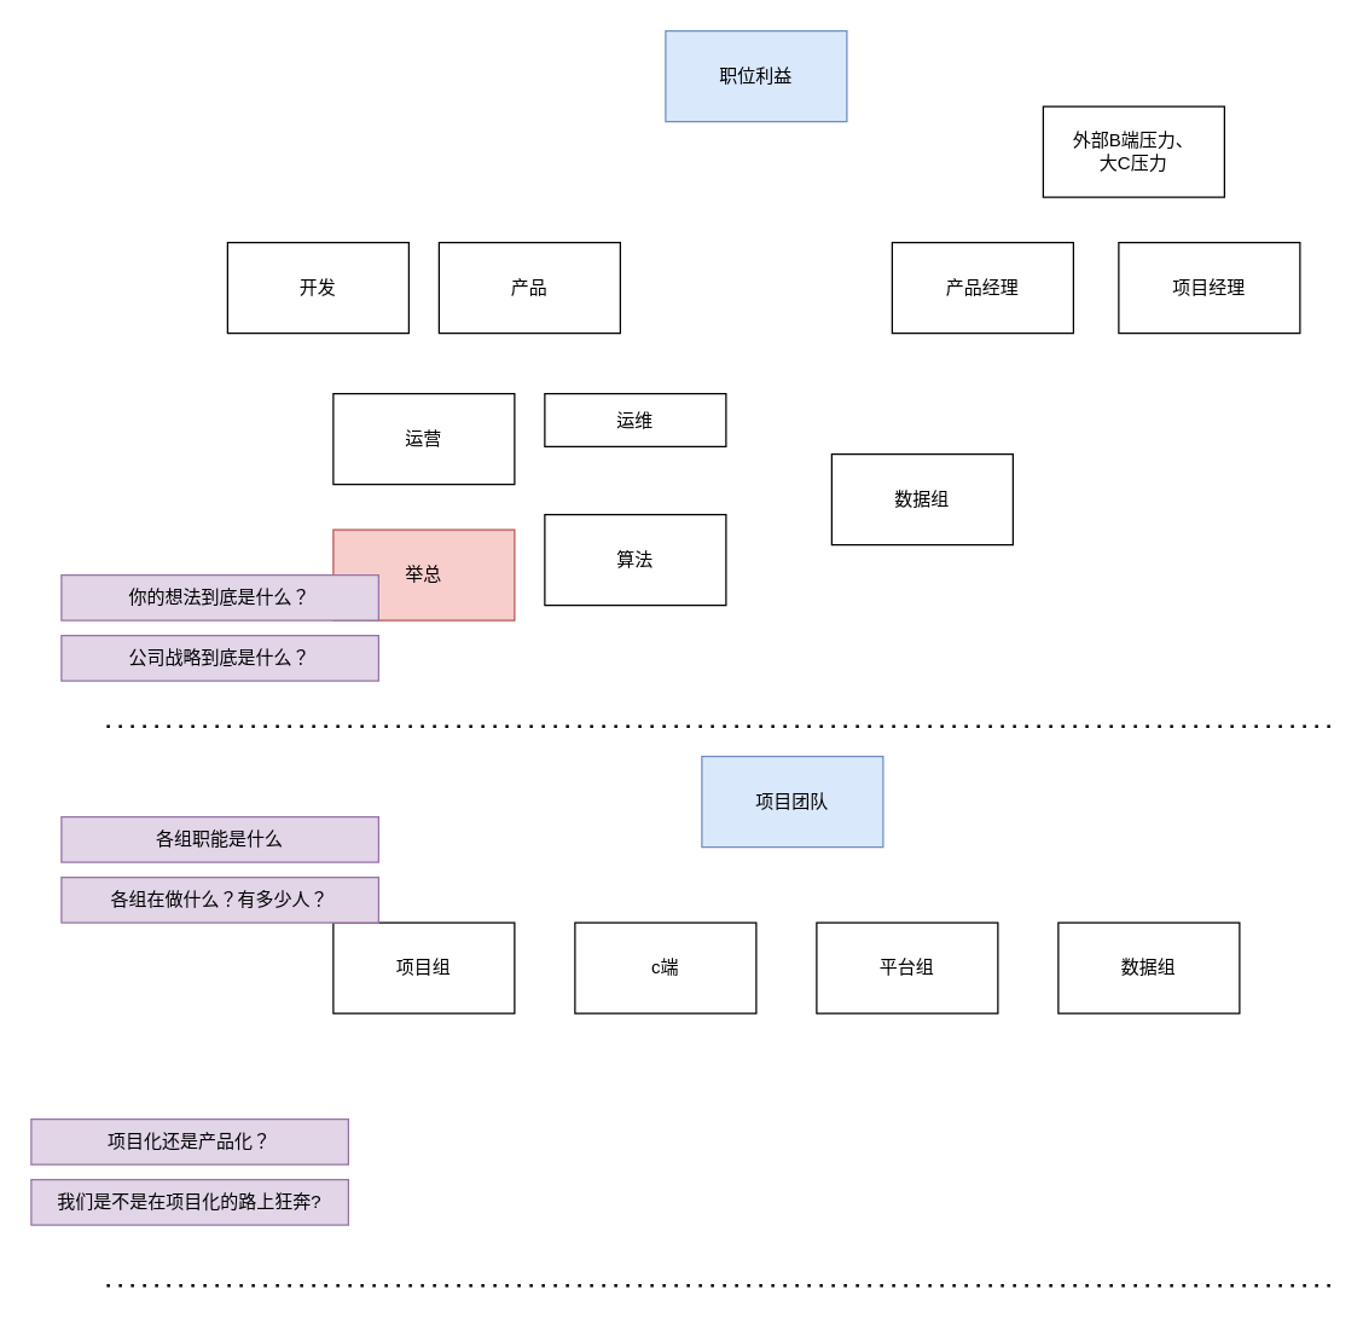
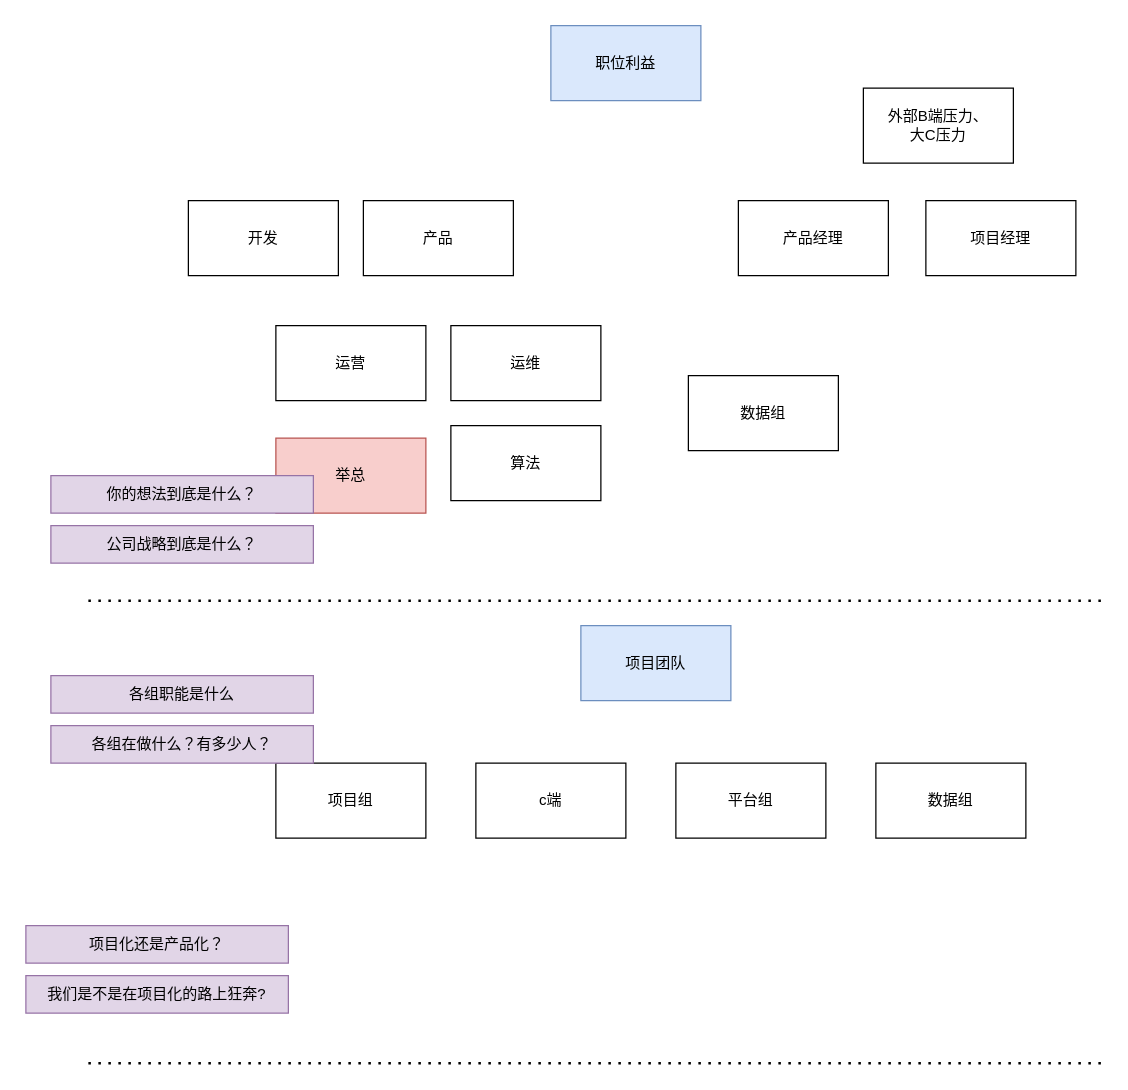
  <mxCell id="0" />
  <mxCell id="1" parent="0" />
  <mxCell id="2" value="职位利益" style="rounded=0;whiteSpace=wrap;html=1;fillColor=#dae8fc;strokeColor=#6c8ebf;" vertex="1" parent="1"><mxGeometry x="440" y="20" width="120" height="60" as="geometry" /></mxCell>
  <mxCell id="3" value="开发" style="rounded=0;whiteSpace=wrap;html=1;" vertex="1" parent="1"><mxGeometry x="150" y="160" width="120" height="60" as="geometry" /></mxCell>
  <mxCell id="4" value="产品" style="rounded=0;whiteSpace=wrap;html=1;" vertex="1" parent="1"><mxGeometry x="290" y="160" width="120" height="60" as="geometry" /></mxCell>
  <mxCell id="5" value="项目经理" style="rounded=0;whiteSpace=wrap;html=1;" vertex="1" parent="1"><mxGeometry x="740" y="160" width="120" height="60" as="geometry" /></mxCell>
  <mxCell id="6" value="产品经理" style="rounded=0;whiteSpace=wrap;html=1;" vertex="1" parent="1"><mxGeometry x="590" y="160" width="120" height="60" as="geometry" /></mxCell>
  <mxCell id="7" value="运营" style="rounded=0;whiteSpace=wrap;html=1;" vertex="1" parent="1"><mxGeometry x="220" y="260" width="120" height="60" as="geometry" /></mxCell>
- <mxCell id="8" value="运维" style="rounded=0;whiteSpace=wrap;html=1;" vertex="1" parent="1"><mxGeometry x="360" y="260" width="120" height="35" as="geometry" /></mxCell>
+ <mxCell id="8" value="运维" style="rounded=0;whiteSpace=wrap;html=1;" vertex="1" parent="1"><mxGeometry x="360" y="260" width="120" height="60" as="geometry" /></mxCell>
  <mxCell id="9" value="举总" style="rounded=0;whiteSpace=wrap;html=1;fillColor=#f8cecc;strokeColor=#b85450;" vertex="1" parent="1"><mxGeometry x="220" y="350" width="120" height="60" as="geometry" /></mxCell>
  <mxCell id="10" value="算法" style="rounded=0;whiteSpace=wrap;html=1;" vertex="1" parent="1"><mxGeometry x="360" y="340" width="120" height="60" as="geometry" /></mxCell>
  <mxCell id="11" value="项目团队" style="rounded=0;whiteSpace=wrap;html=1;fillColor=#dae8fc;strokeColor=#6c8ebf;" vertex="1" parent="1"><mxGeometry x="464" y="500" width="120" height="60" as="geometry" /></mxCell>
  <mxCell id="12" value="项目组" style="rounded=0;whiteSpace=wrap;html=1;" vertex="1" parent="1"><mxGeometry x="220" y="610" width="120" height="60" as="geometry" /></mxCell>
  <mxCell id="13" value="c端" style="rounded=0;whiteSpace=wrap;html=1;" vertex="1" parent="1"><mxGeometry x="380" y="610" width="120" height="60" as="geometry" /></mxCell>
  <mxCell id="14" value="你的想法到底是什么？" style="text;html=1;strokeColor=#9673a6;fillColor=#e1d5e7;align=center;verticalAlign=middle;whiteSpace=wrap;rounded=0;" vertex="1" parent="1"><mxGeometry x="40" y="380" width="210" height="30" as="geometry" /></mxCell>
  <mxCell id="15" value="公司战略到底是什么？" style="text;html=1;strokeColor=#9673a6;fillColor=#e1d5e7;align=center;verticalAlign=middle;whiteSpace=wrap;rounded=0;" vertex="1" parent="1"><mxGeometry x="40" y="420" width="210" height="30" as="geometry" /></mxCell>
  <mxCell id="16" value="平台组" style="rounded=0;whiteSpace=wrap;html=1;" vertex="1" parent="1"><mxGeometry x="540" y="610" width="120" height="60" as="geometry" /></mxCell>
  <mxCell id="17" value="数据组" style="rounded=0;whiteSpace=wrap;html=1;" vertex="1" parent="1"><mxGeometry x="550" y="300" width="120" height="60" as="geometry" /></mxCell>
  <mxCell id="18" value="各组职能是什么" style="text;html=1;strokeColor=#9673a6;fillColor=#e1d5e7;align=center;verticalAlign=middle;whiteSpace=wrap;rounded=0;" vertex="1" parent="1"><mxGeometry x="40" y="540" width="210" height="30" as="geometry" /></mxCell>
  <mxCell id="19" value="数据组" style="rounded=0;whiteSpace=wrap;html=1;" vertex="1" parent="1"><mxGeometry x="700" y="610" width="120" height="60" as="geometry" /></mxCell>
  <mxCell id="20" value="" style="endArrow=none;dashed=1;html=1;dashPattern=1 3;strokeWidth=2;rounded=0;" edge="1" parent="1"><mxGeometry width="50" height="50" relative="1" as="geometry"><mxPoint x="70" y="480" as="sourcePoint" /><mxPoint x="880" y="480" as="targetPoint" /></mxGeometry></mxCell>
  <mxCell id="21" value="项目化还是产品化？" style="text;html=1;strokeColor=#9673a6;fillColor=#e1d5e7;align=center;verticalAlign=middle;whiteSpace=wrap;rounded=0;" vertex="1" parent="1"><mxGeometry x="20" y="740" width="210" height="30" as="geometry" /></mxCell>
  <mxCell id="22" value="我们是不是在项目化的路上狂奔?&lt;span style=&quot;color: rgba(0, 0, 0, 0); font-family: monospace; font-size: 0px; text-align: start;&quot;&gt;%3CmxGraphModel%3E%3Croot%3E%3CmxCell%20id%3D%220%22%2F%3E%3CmxCell%20id%3D%221%22%20parent%3D%220%22%2F%3E%3CmxCell%20id%3D%222%22%20value%3D%22%E9%A1%B9%E7%9B%AE%E5%8C%96%E8%BF%98%E6%98%AF%E4%BA%A7%E5%93%81%E5%8C%96%EF%BC%9F%22%20style%3D%22text%3Bhtml%3D1%3BstrokeColor%3D%239673a6%3BfillColor%3D%23e1d5e7%3Balign%3Dcenter%3BverticalAlign%3Dmiddle%3BwhiteSpace%3Dwrap%3Brounded%3D0%3B%22%20vertex%3D%221%22%20parent%3D%221%22%3E%3CmxGeometry%20x%3D%22-90%22%20y%3D%22850%22%20width%3D%22210%22%20height%3D%2230%22%20as%3D%22geometry%22%2F%3E%3C%2FmxCell%3E%3C%2Froot%3E%3C%2FmxGraphModel%3E？&lt;/span&gt;" style="text;html=1;strokeColor=#9673a6;fillColor=#e1d5e7;align=center;verticalAlign=middle;whiteSpace=wrap;rounded=0;" vertex="1" parent="1"><mxGeometry x="20" y="780" width="210" height="30" as="geometry" /></mxCell>
  <mxCell id="23" value="各组在做什么？有多少人？" style="text;html=1;strokeColor=#9673a6;fillColor=#e1d5e7;align=center;verticalAlign=middle;whiteSpace=wrap;rounded=0;" vertex="1" parent="1"><mxGeometry x="40" y="580" width="210" height="30" as="geometry" /></mxCell>
  <mxCell id="24" value="" style="endArrow=none;dashed=1;html=1;dashPattern=1 3;strokeWidth=2;rounded=0;" edge="1" parent="1"><mxGeometry width="50" height="50" relative="1" as="geometry"><mxPoint x="70" y="850" as="sourcePoint" /><mxPoint x="880" y="850" as="targetPoint" /></mxGeometry></mxCell>
  <mxCell id="25" value="外部B端压力、&lt;br&gt;大C压力" style="rounded=0;whiteSpace=wrap;html=1;" vertex="1" parent="1"><mxGeometry x="690" y="70" width="120" height="60" as="geometry" /></mxCell>
